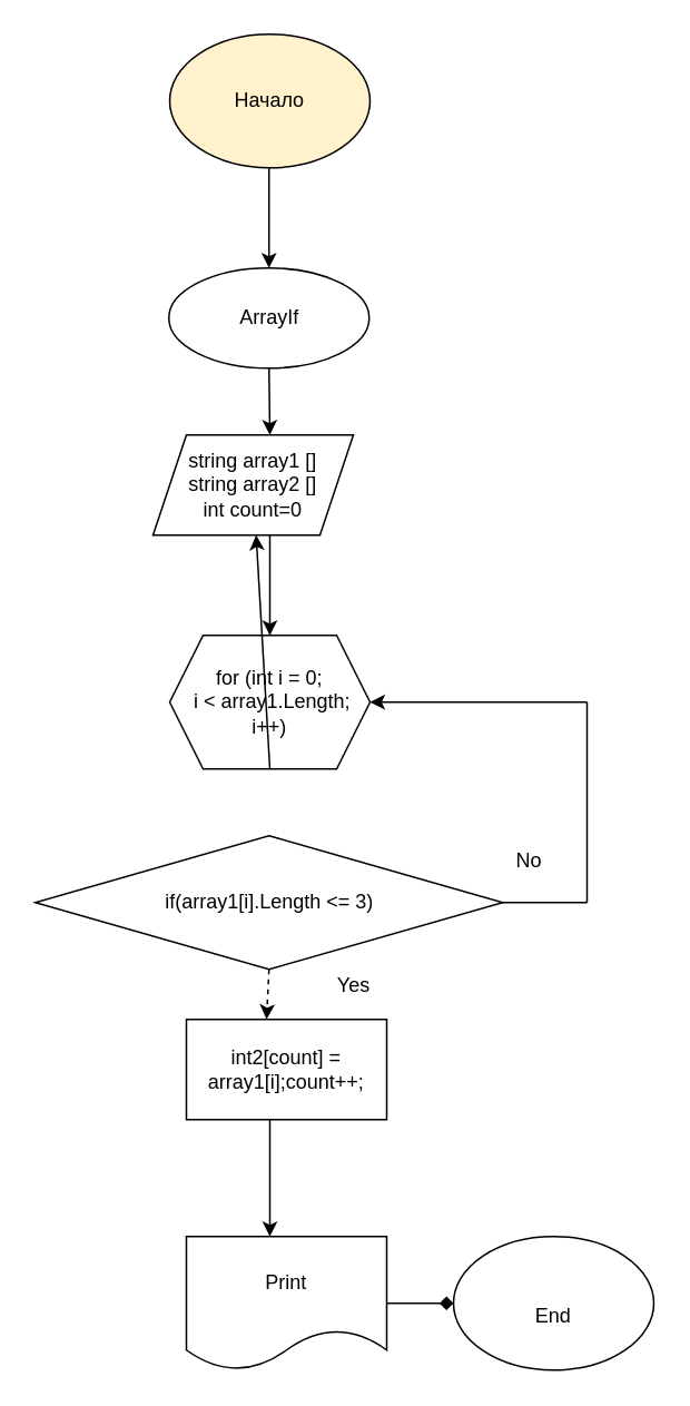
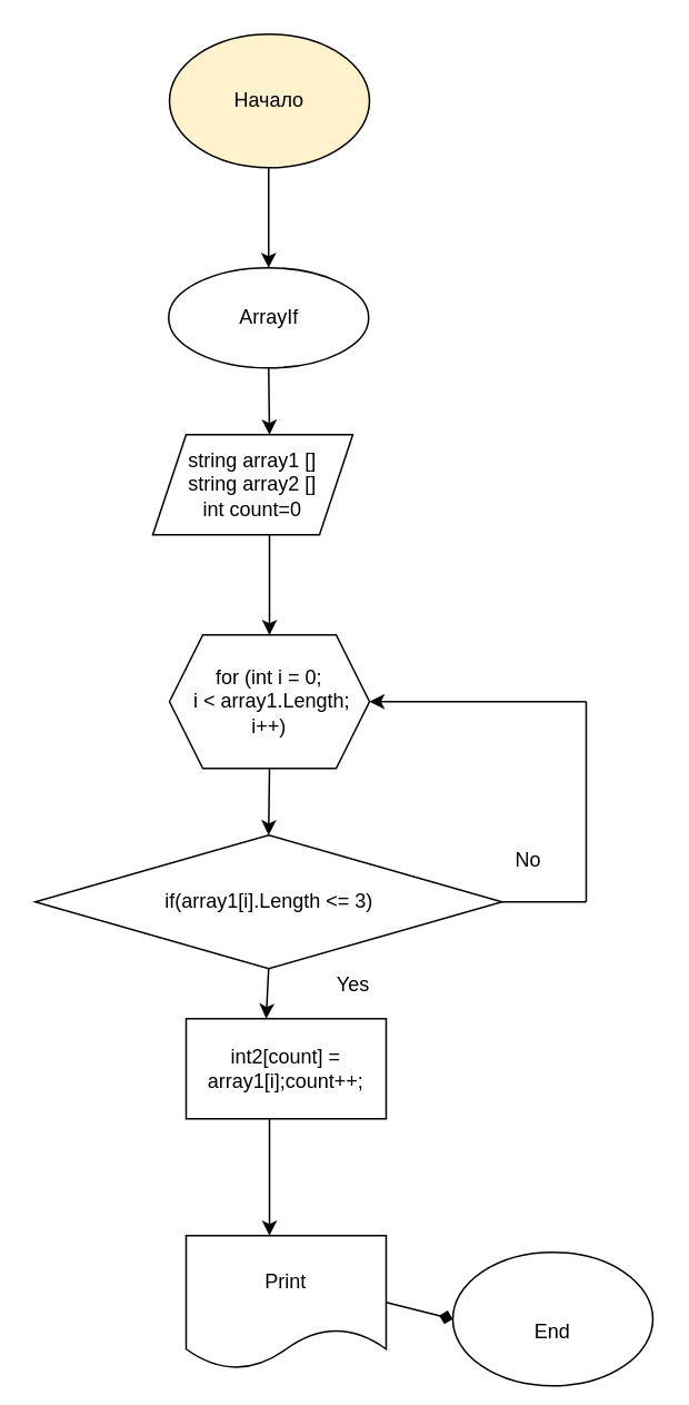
  <mxCell id="0" />
  <mxCell id="1" parent="0" />
  <mxCell id="2" value="Начало" style="ellipse;whiteSpace=wrap;html=1;fillColor=#fff2cc;" vertex="1" parent="1"><mxGeometry x="101" y="20" width="120" height="80" as="geometry" /></mxCell>
  <mxCell id="3" value="" style="endArrow=classic;html=1;rounded=0;" edge="1" parent="1" target="6"><mxGeometry width="50" height="50" relative="1" as="geometry"><mxPoint x="160.5" y="100" as="sourcePoint" /><mxPoint x="160.5" y="190" as="targetPoint" /></mxGeometry></mxCell>
  <mxCell id="4" value="string array1 []&lt;br&gt;string array2 []&lt;br&gt;int count=0" style="shape=parallelogram;perimeter=parallelogramPerimeter;whiteSpace=wrap;html=1;fixedSize=1;" vertex="1" parent="1"><mxGeometry x="91" y="260" width="120" height="60" as="geometry" /></mxCell>
  <mxCell id="5" value="for (int i = 0; &lt;br&gt;&amp;nbsp;i &amp;lt; array1.Length; i++)" style="shape=hexagon;perimeter=hexagonPerimeter2;whiteSpace=wrap;html=1;fixedSize=1;" vertex="1" parent="1"><mxGeometry x="101" y="380" width="120" height="80" as="geometry" /></mxCell>
  <mxCell id="6" value="ArrayIf" style="ellipse;whiteSpace=wrap;html=1;" vertex="1" parent="1"><mxGeometry x="100.5" y="160" width="120" height="60" as="geometry" /></mxCell>
  <mxCell id="7" value="if(array1[i].Length &amp;lt;= 3)" style="rhombus;whiteSpace=wrap;html=1;" vertex="1" parent="1"><mxGeometry x="20.5" y="500" width="280" height="80" as="geometry" /></mxCell>
  <mxCell id="8" value="int2[count] = array1[i];count++;" style="rounded=0;whiteSpace=wrap;html=1;" vertex="1" parent="1"><mxGeometry x="111" y="610" width="120" height="60" as="geometry" /></mxCell>
- <mxCell id="9" value="" style="endArrow=classic;html=1;rounded=0;exitX=0.5;exitY=1;exitDx=0;exitDy=0;entryX=0.4;entryY=0;entryDx=0;entryDy=0;entryPerimeter=0;dashed=1;" edge="1" parent="1" source="7" target="8"><mxGeometry width="50" height="50" relative="1" as="geometry"><mxPoint x="161" y="630" as="sourcePoint" /><mxPoint x="211" y="580" as="targetPoint" /></mxGeometry></mxCell>
+ <mxCell id="9" value="" style="endArrow=classic;html=1;rounded=0;exitX=0.5;exitY=1;exitDx=0;exitDy=0;entryX=0.4;entryY=0;entryDx=0;entryDy=0;entryPerimeter=0;" edge="1" parent="1" source="7" target="8"><mxGeometry width="50" height="50" relative="1" as="geometry"><mxPoint x="161" y="630" as="sourcePoint" /><mxPoint x="211" y="580" as="targetPoint" /></mxGeometry></mxCell>
  <mxCell id="10" value="" style="endArrow=classic;html=1;rounded=0;exitX=0.5;exitY=1;exitDx=0;exitDy=0;" edge="1" parent="1" source="6"><mxGeometry width="50" height="50" relative="1" as="geometry"><mxPoint x="161" y="270" as="sourcePoint" /><mxPoint x="161" y="260" as="targetPoint" /></mxGeometry></mxCell>
- <mxCell id="11" value="" style="endArrow=classic;html=1;rounded=0;exitX=0.5;exitY=1;exitDx=0;exitDy=0;" edge="1" parent="1" source="5" target="4"><mxGeometry width="50" height="50" relative="1" as="geometry"><mxPoint x="151" y="510" as="sourcePoint" /><mxPoint x="201" y="460" as="targetPoint" /></mxGeometry></mxCell>
+ <mxCell id="11" value="" style="endArrow=classic;html=1;rounded=0;exitX=0.5;exitY=1;exitDx=0;exitDy=0;entryX=0.5;entryY=0;entryDx=0;entryDy=0;" edge="1" parent="1" source="5" target="7"><mxGeometry width="50" height="50" relative="1" as="geometry"><mxPoint x="151" y="510" as="sourcePoint" /><mxPoint x="201" y="460" as="targetPoint" /></mxGeometry></mxCell>
  <mxCell id="12" value="" style="endArrow=none;html=1;rounded=0;" edge="1" parent="1"><mxGeometry width="50" height="50" relative="1" as="geometry"><mxPoint x="351" y="540" as="sourcePoint" /><mxPoint x="351" y="420" as="targetPoint" /></mxGeometry></mxCell>
  <mxCell id="13" value="" style="endArrow=classic;html=1;rounded=0;entryX=1;entryY=0.5;entryDx=0;entryDy=0;" edge="1" parent="1" target="5"><mxGeometry width="50" height="50" relative="1" as="geometry"><mxPoint x="351" y="420" as="sourcePoint" /><mxPoint x="361" y="520" as="targetPoint" /><Array as="points"><mxPoint x="231" y="420" /></Array></mxGeometry></mxCell>
  <mxCell id="14" value="" style="endArrow=classic;html=1;rounded=0;entryX=0.5;entryY=0;entryDx=0;entryDy=0;" edge="1" parent="1" target="5"><mxGeometry width="50" height="50" relative="1" as="geometry"><mxPoint x="161" y="380" as="sourcePoint" /><mxPoint x="321" y="420" as="targetPoint" /><Array as="points"><mxPoint x="161" y="320" /></Array></mxGeometry></mxCell>
  <mxCell id="15" value="Yes" style="text;html=1;align=center;verticalAlign=middle;resizable=0;points=[];autosize=1;strokeColor=none;fillColor=none;" vertex="1" parent="1"><mxGeometry x="191" y="575" width="40" height="30" as="geometry" /></mxCell>
  <mxCell id="16" value="" style="endArrow=none;html=1;rounded=0;entryX=1;entryY=0.5;entryDx=0;entryDy=0;" edge="1" parent="1" target="7"><mxGeometry width="50" height="50" relative="1" as="geometry"><mxPoint x="351" y="540" as="sourcePoint" /><mxPoint x="161" y="600" as="targetPoint" /><Array as="points"><mxPoint x="351" y="540" /></Array></mxGeometry></mxCell>
  <mxCell id="17" value="No" style="text;html=1;align=center;verticalAlign=middle;resizable=0;points=[];autosize=1;strokeColor=none;fillColor=none;" vertex="1" parent="1"><mxGeometry x="296" y="500" width="40" height="30" as="geometry" /></mxCell>
  <mxCell id="18" value="" style="endArrow=classic;html=1;rounded=0;" edge="1" parent="1"><mxGeometry width="50" height="50" relative="1" as="geometry"><mxPoint x="161" y="670" as="sourcePoint" /><mxPoint x="161" y="740" as="targetPoint" /><Array as="points"><mxPoint x="161" y="690" /><mxPoint x="161" y="670" /></Array></mxGeometry></mxCell>
  <mxCell id="19" value="Print" style="shape=document;whiteSpace=wrap;html=1;boundedLbl=1;" vertex="1" parent="1"><mxGeometry x="111" y="740" width="120" height="80" as="geometry" /></mxCell>
- <mxCell id="20" value="&lt;br&gt;End" style="ellipse;whiteSpace=wrap;html=1;" vertex="1" parent="1"><mxGeometry x="271" y="740" width="120" height="80" as="geometry" /></mxCell>
+ <mxCell id="20" value="&lt;br&gt;End" style="ellipse;whiteSpace=wrap;html=1;" vertex="1" parent="1"><mxGeometry x="271" y="750" width="120" height="80" as="geometry" /></mxCell>
  <mxCell id="21" value="" style="endArrow=diamond;html=1;rounded=0;exitX=1;exitY=0.5;exitDx=0;exitDy=0;entryX=0;entryY=0.5;entryDx=0;entryDy=0;" edge="1" parent="1" source="19" target="20"><mxGeometry width="50" height="50" relative="1" as="geometry"><mxPoint x="231" y="800" as="sourcePoint" /><mxPoint x="281" y="750" as="targetPoint" /></mxGeometry></mxCell>
